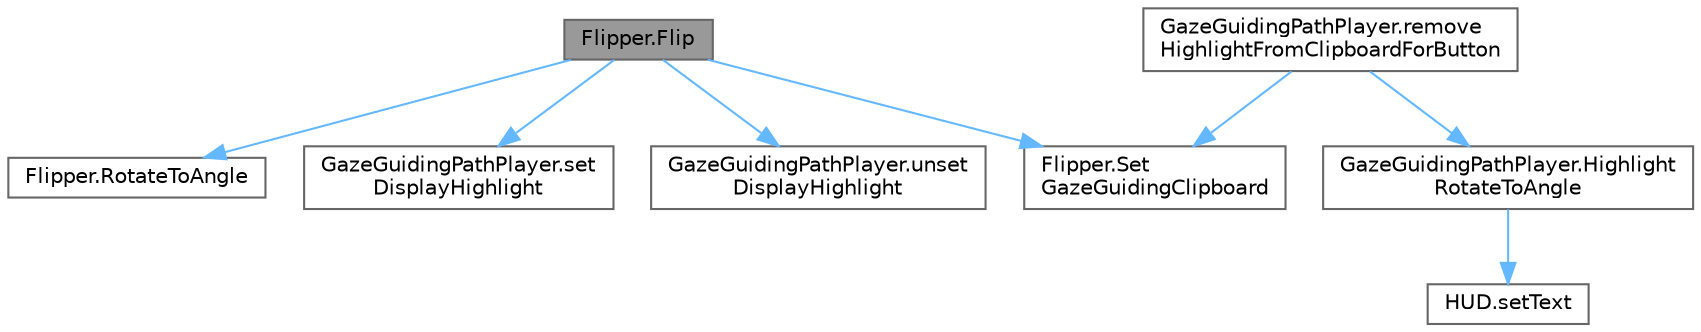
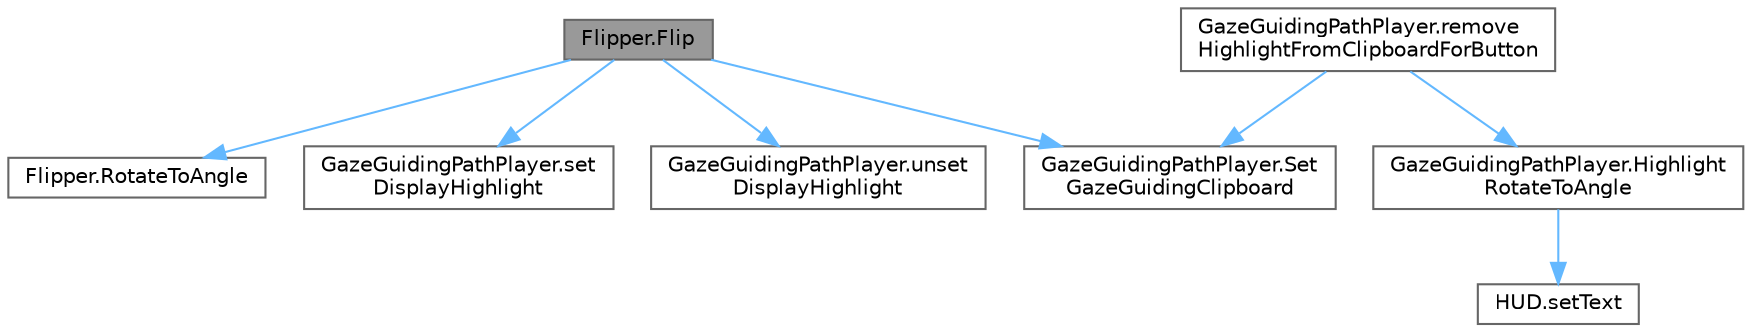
  digraph {
    rankdir=TB
    node [color=grey40 fillcolor=white fontname=Helvetica fontsize=10 shape=box style=filled]
    edge [color=steelblue1 fontname=Helvetica fontsize=10 labelfontname=Helvetica labelfontsize=10 style=solid]
    n1 [color=gray40 fillcolor=grey60 fontcolor=black height=0.2 label="Flipper.Flip" width=0.4]
    n2 [height=0.2 label="Flipper.RotateToAngle" width=0.4]
    n3 [height=0.2 label="GazeGuidingPathPlayer.set\lDisplayHighlight" width=0.4]
    n4 [height=0.2 label="GazeGuidingPathPlayer.unset\lDisplayHighlight" width=0.4]
-   n5 [height=0.2 label="Flipper.Set\lGazeGuidingClipboard" width=0.4]
+   n5 [height=0.2 label="GazeGuidingPathPlayer.Set\lGazeGuidingClipboard" width=0.4]
    n6 [height=0.2 label="GazeGuidingPathPlayer.remove\lHighlightFromClipboardForButton" width=0.4]
    n7 [height=0.2 label="GazeGuidingPathPlayer.Highlight\lRotateToAngle" width=0.4]
    n8 [height=0.2 label="HUD.setText" width=0.4]
    n1 -> n2
    n1 -> n3
    n1 -> n4
    n1 -> n5
    n6 -> n5
    n6 -> n7
    n7 -> n8
  }
